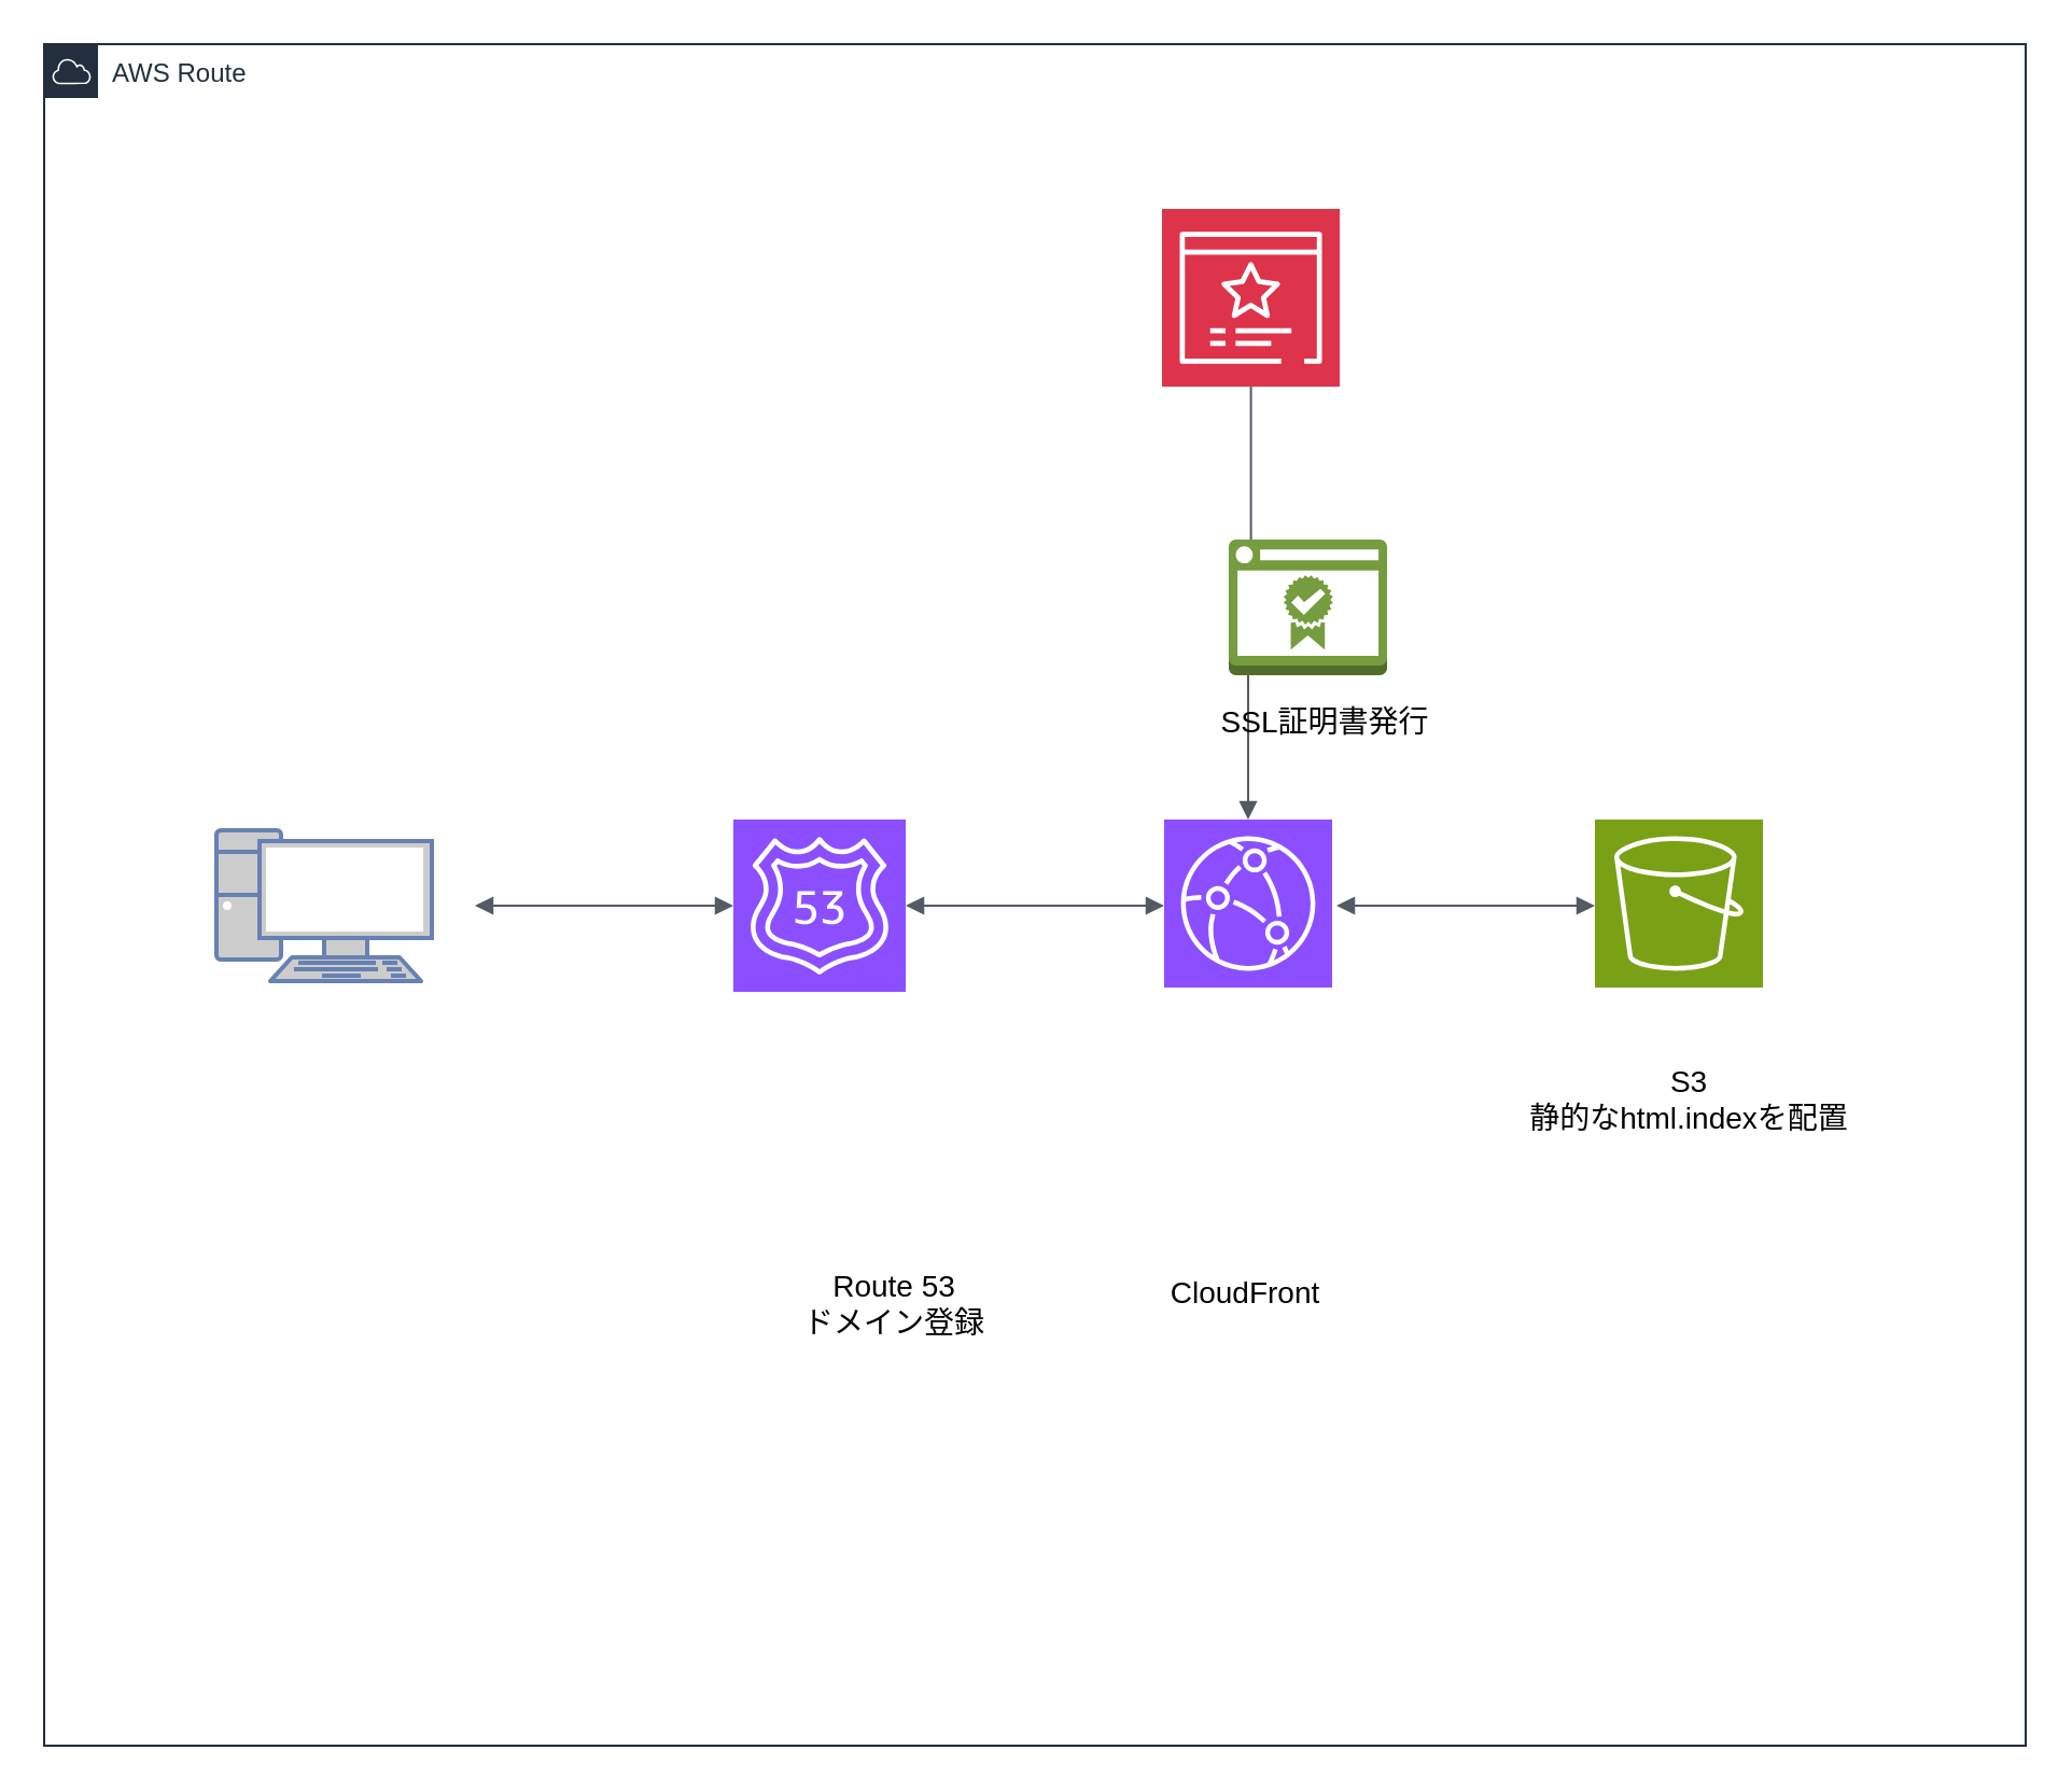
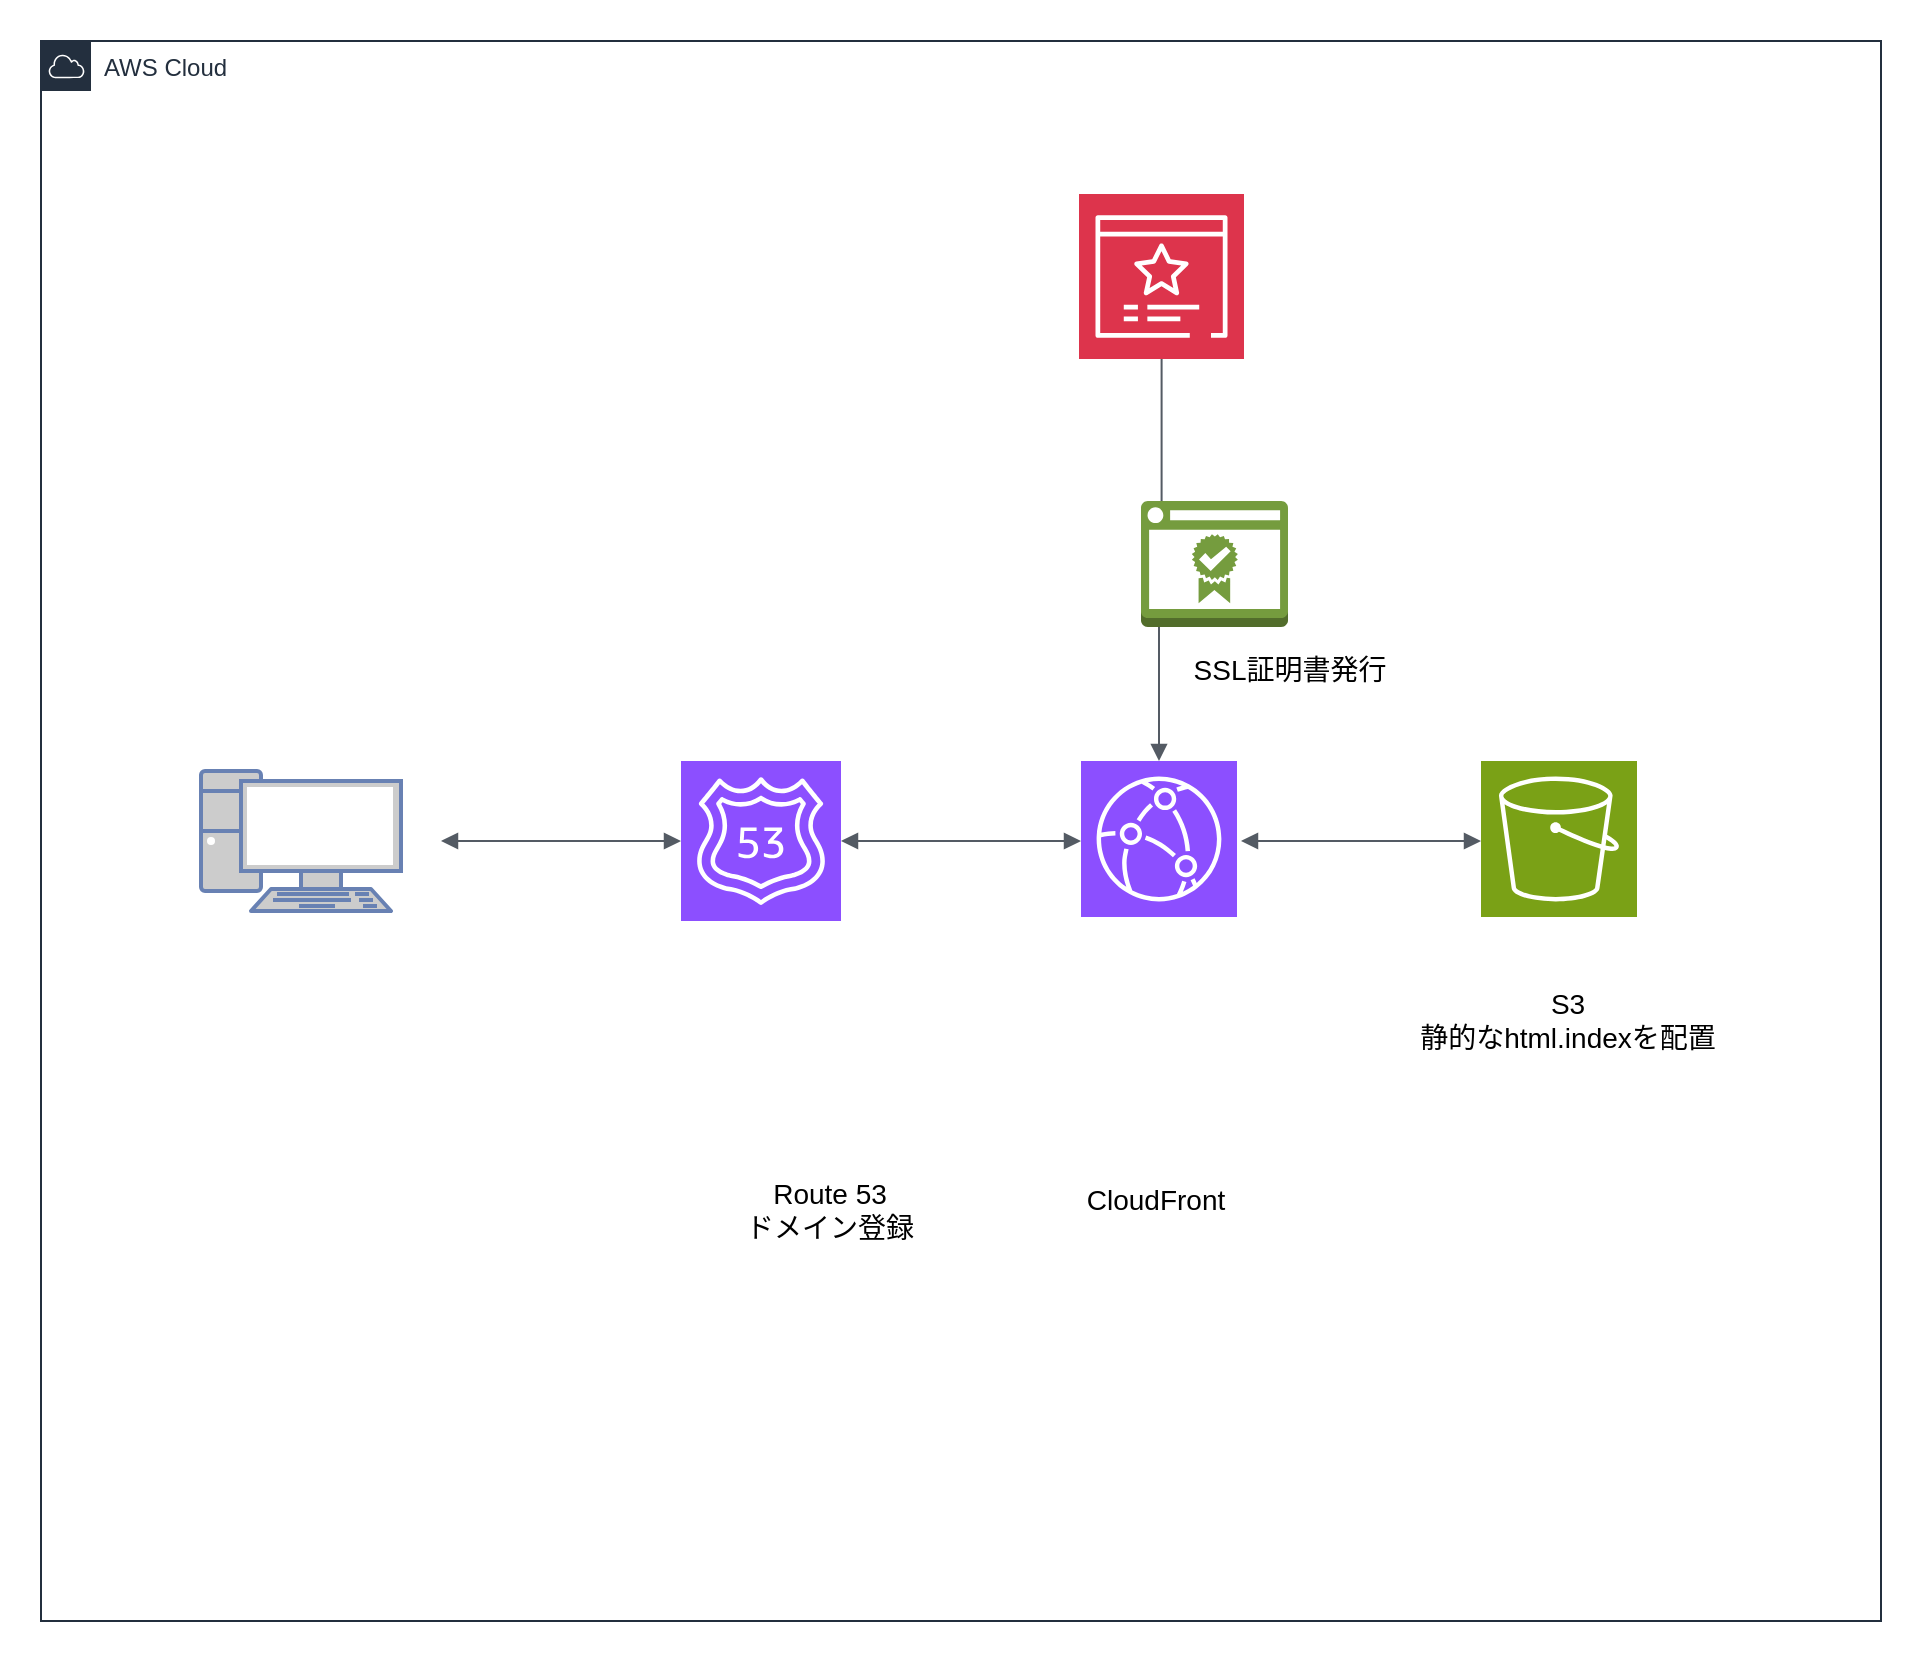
  <mxCell id="0" />
  <mxCell id="1" parent="0" />
  <mxCell id="2" value="" style="sketch=0;points=[[0,0,0],[0.25,0,0],[0.5,0,0],[0.75,0,0],[1,0,0],[0,1,0],[0.25,1,0],[0.5,1,0],[0.75,1,0],[1,1,0],[0,0.25,0],[0,0.5,0],[0,0.75,0],[1,0.25,0],[1,0.5,0],[1,0.75,0]];outlineConnect=0;fontColor=#232F3E;fillColor=#8C4FFF;strokeColor=#ffffff;dashed=0;verticalLabelPosition=bottom;verticalAlign=top;align=center;html=1;fontSize=12;fontStyle=0;aspect=fixed;shape=mxgraph.aws4.resourceIcon;resIcon=mxgraph.aws4.cloudfront;" vertex="1" parent="1"><mxGeometry x="540" y="380" width="78" height="78" as="geometry" /></mxCell>
  <mxCell id="3" value="&lt;font style=&quot;font-size: 14px;&quot;&gt;CloudFront&lt;/font&gt;" style="text;strokeColor=none;align=center;fillColor=none;html=1;verticalAlign=middle;whiteSpace=wrap;rounded=0;" vertex="1" parent="1"><mxGeometry x="538" y="585" width="80" height="30" as="geometry" /></mxCell>
  <mxCell id="4" value="" style="sketch=0;points=[[0,0,0],[0.25,0,0],[0.5,0,0],[0.75,0,0],[1,0,0],[0,1,0],[0.25,1,0],[0.5,1,0],[0.75,1,0],[1,1,0],[0,0.25,0],[0,0.5,0],[0,0.75,0],[1,0.25,0],[1,0.5,0],[1,0.75,0]];outlineConnect=0;fontColor=#232F3E;fillColor=#8C4FFF;strokeColor=#ffffff;dashed=0;verticalLabelPosition=bottom;verticalAlign=top;align=center;html=1;fontSize=12;fontStyle=0;aspect=fixed;shape=mxgraph.aws4.resourceIcon;resIcon=mxgraph.aws4.route_53;" vertex="1" parent="1"><mxGeometry x="340" y="380" width="80" height="80" as="geometry" /></mxCell>
  <mxCell id="5" value="" style="edgeStyle=orthogonalEdgeStyle;html=1;endArrow=block;elbow=vertical;startArrow=block;startFill=1;endFill=1;strokeColor=#545B64;rounded=0;exitX=0;exitY=0.5;exitDx=0;exitDy=0;exitPerimeter=0;" edge="1" parent="1" source="4"><mxGeometry width="100" relative="1" as="geometry"><mxPoint x="260.23" y="500" as="sourcePoint" /><mxPoint x="220" y="420" as="targetPoint" /><Array as="points"><mxPoint x="250" y="420" /><mxPoint x="250" y="420" /></Array></mxGeometry></mxCell>
  <mxCell id="6" value="&lt;font style=&quot;font-size: 14px;&quot;&gt;Route 53&lt;br&gt;ドメイン登録&lt;/font&gt;" style="text;strokeColor=none;align=center;fillColor=none;html=1;verticalAlign=middle;whiteSpace=wrap;rounded=0;" vertex="1" parent="1"><mxGeometry x="370" y="585" width="90" height="40" as="geometry" /></mxCell>
  <mxCell id="7" value="" style="sketch=0;points=[[0,0,0],[0.25,0,0],[0.5,0,0],[0.75,0,0],[1,0,0],[0,1,0],[0.25,1,0],[0.5,1,0],[0.75,1,0],[1,1,0],[0,0.25,0],[0,0.5,0],[0,0.75,0],[1,0.25,0],[1,0.5,0],[1,0.75,0]];outlineConnect=0;fontColor=#232F3E;fillColor=#7AA116;strokeColor=#ffffff;dashed=0;verticalLabelPosition=bottom;verticalAlign=top;align=center;html=1;fontSize=12;fontStyle=0;aspect=fixed;shape=mxgraph.aws4.resourceIcon;resIcon=mxgraph.aws4.s3;" vertex="1" parent="1"><mxGeometry x="740" y="380" width="78" height="78" as="geometry" /></mxCell>
  <mxCell id="8" value="" style="edgeStyle=orthogonalEdgeStyle;html=1;endArrow=block;elbow=vertical;startArrow=block;startFill=1;endFill=1;strokeColor=#545B64;rounded=0;exitX=0;exitY=0.5;exitDx=0;exitDy=0;exitPerimeter=0;" edge="1" parent="1"><mxGeometry width="100" relative="1" as="geometry"><mxPoint x="540" y="420" as="sourcePoint" /><mxPoint x="420" y="420" as="targetPoint" /><Array as="points"><mxPoint x="450" y="420" /><mxPoint x="450" y="420" /></Array></mxGeometry></mxCell>
  <mxCell id="9" value="" style="edgeStyle=orthogonalEdgeStyle;html=1;endArrow=block;elbow=vertical;startArrow=block;startFill=1;endFill=1;strokeColor=#545B64;rounded=0;exitX=0;exitY=0.5;exitDx=0;exitDy=0;exitPerimeter=0;" edge="1" parent="1"><mxGeometry width="100" relative="1" as="geometry"><mxPoint x="740" y="420" as="sourcePoint" /><mxPoint x="620" y="420" as="targetPoint" /><Array as="points"><mxPoint x="650" y="420" /><mxPoint x="650" y="420" /></Array></mxGeometry></mxCell>
  <mxCell id="10" value="&lt;font style=&quot;font-size: 14px;&quot;&gt;S3&lt;br&gt;静的なhtml.indexを配置&lt;/font&gt;" style="text;strokeColor=none;align=center;fillColor=none;html=1;verticalAlign=middle;whiteSpace=wrap;rounded=0;" vertex="1" parent="1"><mxGeometry x="699" y="490" width="170" height="40" as="geometry" /></mxCell>
  <mxCell id="11" value="" style="sketch=0;points=[[0,0,0],[0.25,0,0],[0.5,0,0],[0.75,0,0],[1,0,0],[0,1,0],[0.25,1,0],[0.5,1,0],[0.75,1,0],[1,1,0],[0,0.25,0],[0,0.5,0],[0,0.75,0],[1,0.25,0],[1,0.5,0],[1,0.75,0]];outlineConnect=0;fontColor=#232F3E;fillColor=#DD344C;strokeColor=#ffffff;dashed=0;verticalLabelPosition=bottom;verticalAlign=top;align=center;html=1;fontSize=12;fontStyle=0;aspect=fixed;shape=mxgraph.aws4.resourceIcon;resIcon=mxgraph.aws4.certificate_manager_3;" vertex="1" parent="1"><mxGeometry x="539" y="96.5" width="82.5" height="82.5" as="geometry" /></mxCell>
  <mxCell id="12" value="" style="edgeStyle=orthogonalEdgeStyle;html=1;endArrow=block;elbow=vertical;startArrow=none;endFill=1;strokeColor=#545B64;rounded=0;entryX=0.5;entryY=0;entryDx=0;entryDy=0;entryPerimeter=0;" edge="1" parent="1" source="11" target="2"><mxGeometry width="100" relative="1" as="geometry"><mxPoint x="580" y="180" as="sourcePoint" /><mxPoint x="640" y="340" as="targetPoint" /><Array as="points"><mxPoint x="580" y="281" /><mxPoint x="579" y="281" /></Array></mxGeometry></mxCell>
  <mxCell id="13" value="" style="outlineConnect=0;dashed=0;verticalLabelPosition=bottom;verticalAlign=top;align=center;html=1;shape=mxgraph.aws3.certificate_manager_2;fillColor=#759C3E;gradientColor=none;" vertex="1" parent="1"><mxGeometry x="570" y="250" width="73.5" height="63" as="geometry" /></mxCell>
- <mxCell id="14" value="&lt;font style=&quot;font-size: 14px;&quot;&gt;SSL証明書発行&lt;/font&gt;" style="text;strokeColor=none;align=center;fillColor=none;html=1;verticalAlign=middle;whiteSpace=wrap;rounded=0;" vertex="1" parent="1"><mxGeometry x="560" y="320" width="110" height="30" as="geometry" /></mxCell>
+ <mxCell id="14" value="&lt;font style=&quot;font-size: 14px;&quot;&gt;SSL証明書発行&lt;/font&gt;" style="text;strokeColor=none;align=center;fillColor=none;html=1;verticalAlign=middle;whiteSpace=wrap;rounded=0;" vertex="1" parent="1"><mxGeometry x="590" y="320" width="110" height="30" as="geometry" /></mxCell>
  <mxCell id="15" value="" style="fontColor=#0066CC;verticalAlign=top;verticalLabelPosition=bottom;labelPosition=center;align=center;html=1;outlineConnect=0;fillColor=#CCCCCC;strokeColor=#6881B3;gradientColor=none;gradientDirection=north;strokeWidth=2;shape=mxgraph.networks.pc;" vertex="1" parent="1"><mxGeometry x="100" y="385" width="100" height="70" as="geometry" /></mxCell>
- <mxCell id="16" value="AWS Route" style="points=[[0,0],[0.25,0],[0.5,0],[0.75,0],[1,0],[1,0.25],[1,0.5],[1,0.75],[1,1],[0.75,1],[0.5,1],[0.25,1],[0,1],[0,0.75],[0,0.5],[0,0.25]];outlineConnect=0;gradientColor=none;html=1;whiteSpace=wrap;fontSize=12;fontStyle=0;container=1;pointerEvents=0;collapsible=0;recursiveResize=0;shape=mxgraph.aws4.group;grIcon=mxgraph.aws4.group_aws_cloud;strokeColor=#232F3E;fillColor=none;verticalAlign=top;align=left;spacingLeft=30;fontColor=#232F3E;dashed=0;" vertex="1" parent="1"><mxGeometry x="20" y="20" width="920" height="790" as="geometry" /></mxCell>
+ <mxCell id="16" value="AWS Cloud" style="points=[[0,0],[0.25,0],[0.5,0],[0.75,0],[1,0],[1,0.25],[1,0.5],[1,0.75],[1,1],[0.75,1],[0.5,1],[0.25,1],[0,1],[0,0.75],[0,0.5],[0,0.25]];outlineConnect=0;gradientColor=none;html=1;whiteSpace=wrap;fontSize=12;fontStyle=0;container=1;pointerEvents=0;collapsible=0;recursiveResize=0;shape=mxgraph.aws4.group;grIcon=mxgraph.aws4.group_aws_cloud;strokeColor=#232F3E;fillColor=none;verticalAlign=top;align=left;spacingLeft=30;fontColor=#232F3E;dashed=0;" vertex="1" parent="1"><mxGeometry x="20" y="20" width="920" height="790" as="geometry" /></mxCell>
